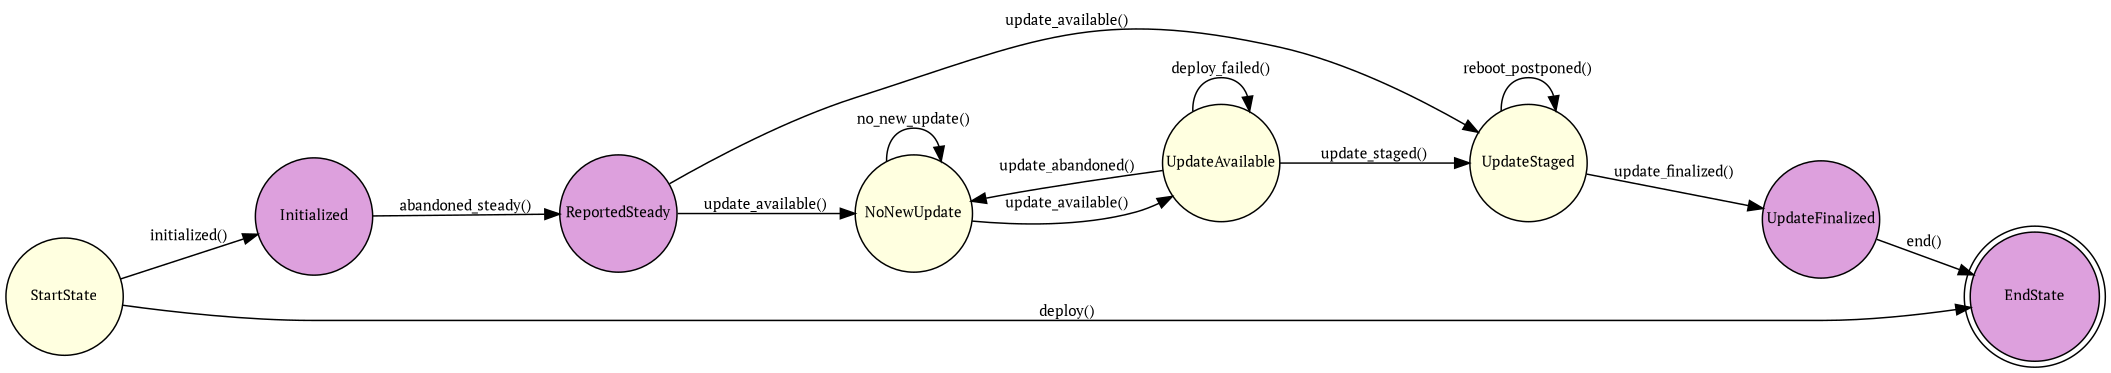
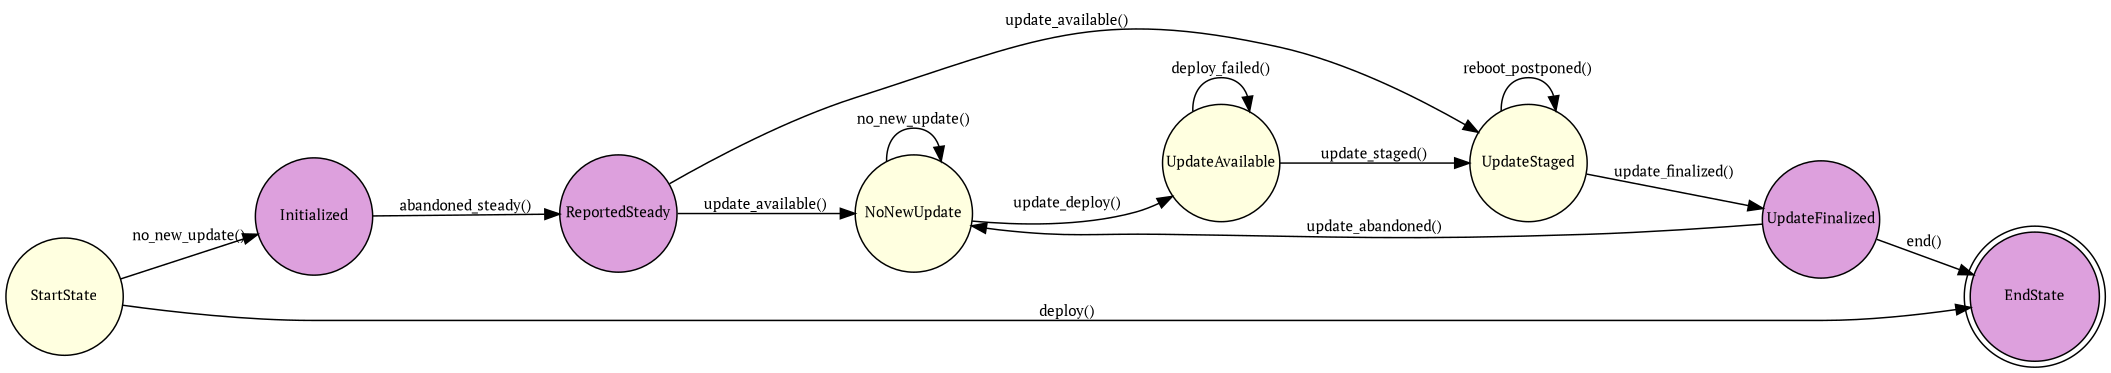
  digraph {
    fontname="PT Serif"
    rankdir=LR
    node [fillcolor=lightyellow fixedsize=true fontname="PT Serif" fontsize=10 shape=circle style=filled]
    edge [fixedsize=true fontname="PT Serif" fontsize=10]
    n1 [label=StartState width=1.1]
    n2 [fillcolor=plum label=Initialized width=1.1]
    n3 [fillcolor=plum label=EndState shape=doublecircle width=1.1]
    n4 [fillcolor=plum label=ReportedSteady width=1.1]
    n5 [label=NoNewUpdate width=1.1]
    n6 [label=UpdateStaged width=1.1]
    n7 [label=UpdateAvailable width=1.1]
    n8 [fillcolor=plum label=UpdateFinalized width=1.1]
-   n1 -> n2 [label="initialized()"]
+   n1 -> n2 [label="no_new_update()"]
    n1 -> n3 [label="deploy()"]
    n2 -> n4 [label="abandoned_steady()"]
    n4 -> n5 [label="update_available()"]
    n4 -> n6 [label="update_available()"]
    n5 -> n5 [label="no_new_update()"]
-   n5 -> n7 [label="update_available()"]
+   n5 -> n7 [label="update_deploy()"]
    n6 -> n6 [label="reboot_postponed()"]
    n6 -> n8 [label="update_finalized()"]
-   n7 -> n5 [label="update_abandoned()"]
+   n8 -> n5 [label="update_abandoned()"]
    n7 -> n6 [label="update_staged()"]
    n7 -> n7 [label="deploy_failed()"]
    n8 -> n3 [label="end()"]
  }
